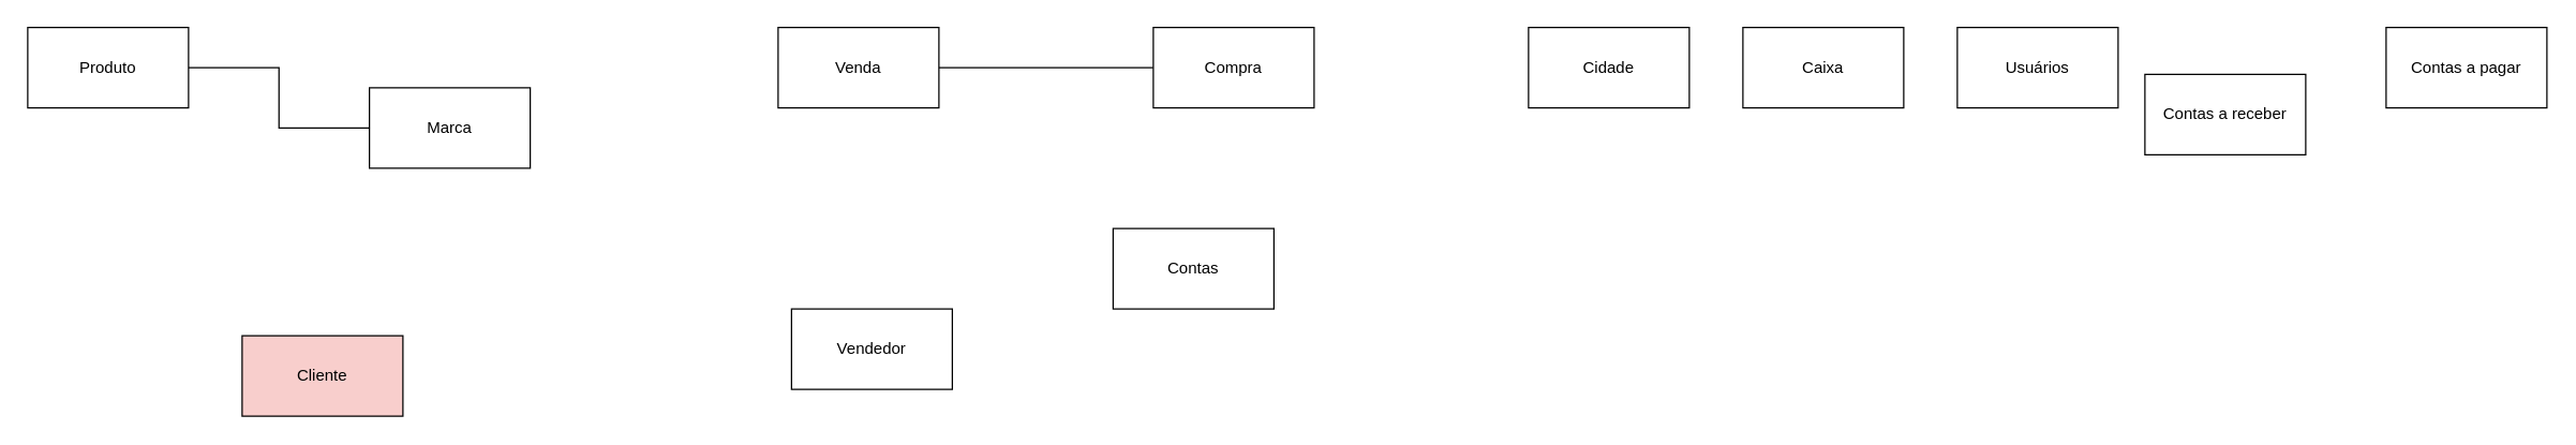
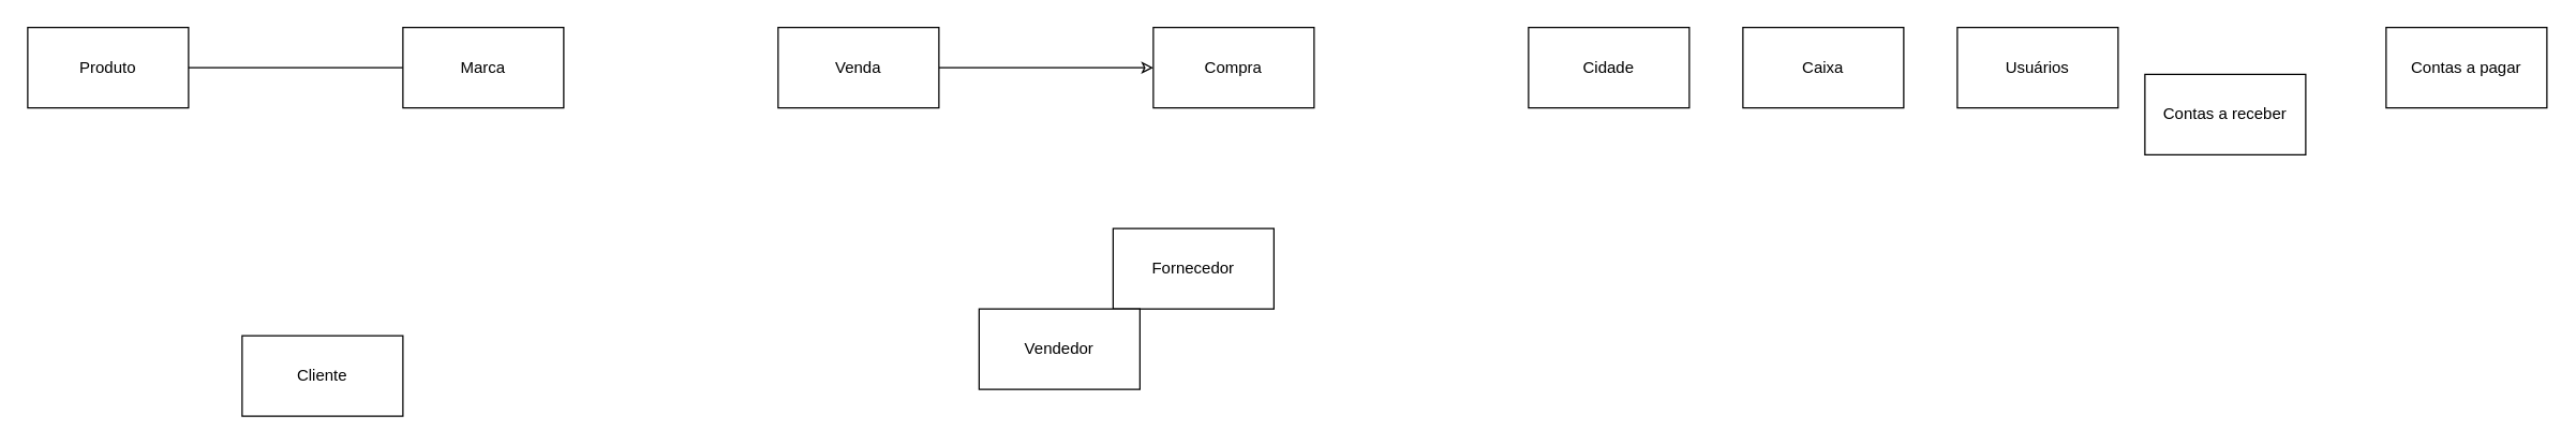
  <mxCell id="0" />
  <mxCell id="1" parent="0" />
  <mxCell id="2" style="edgeStyle=orthogonalEdgeStyle;rounded=0;orthogonalLoop=1;jettySize=auto;html=1;exitX=1;exitY=0.5;exitDx=0;exitDy=0;entryX=0;entryY=0.5;entryDx=0;entryDy=0;endArrow=none;endFill=0;" edge="1" parent="1" source="3" target="4"><mxGeometry relative="1" as="geometry" /></mxCell>
  <mxCell id="3" value="Produto" style="rounded=0;whiteSpace=wrap;html=1;" vertex="1" parent="1"><mxGeometry x="20" y="20" width="120" height="60" as="geometry" /></mxCell>
- <mxCell id="4" value="Marca" style="rounded=0;whiteSpace=wrap;html=1;" vertex="1" parent="1"><mxGeometry x="275" y="65" width="120" height="60" as="geometry" /></mxCell>
- <mxCell id="5" value="Cliente" style="rounded=0;whiteSpace=wrap;html=1;fillColor=#f8cecc;" vertex="1" parent="1"><mxGeometry x="180" y="250" width="120" height="60" as="geometry" /></mxCell>
- <mxCell id="6" value="Contas" style="rounded=0;whiteSpace=wrap;html=1;" vertex="1" parent="1"><mxGeometry x="830" y="170" width="120" height="60" as="geometry" /></mxCell>
+ <mxCell id="4" value="Marca" style="rounded=0;whiteSpace=wrap;html=1;" vertex="1" parent="1"><mxGeometry x="300" y="20" width="120" height="60" as="geometry" /></mxCell>
+ <mxCell id="5" value="Cliente" style="rounded=0;whiteSpace=wrap;html=1;" vertex="1" parent="1"><mxGeometry x="180" y="250" width="120" height="60" as="geometry" /></mxCell>
+ <mxCell id="6" value="Fornecedor" style="rounded=0;whiteSpace=wrap;html=1;" vertex="1" parent="1"><mxGeometry x="830" y="170" width="120" height="60" as="geometry" /></mxCell>
  <mxCell id="7" value="Cidade" style="rounded=0;whiteSpace=wrap;html=1;" vertex="1" parent="1"><mxGeometry x="1140" y="20" width="120" height="60" as="geometry" /></mxCell>
- <mxCell id="8" value="Vendedor" style="rounded=0;whiteSpace=wrap;html=1;" vertex="1" parent="1"><mxGeometry x="590" y="230" width="120" height="60" as="geometry" /></mxCell>
- <mxCell id="9" style="edgeStyle=orthogonalEdgeStyle;rounded=0;orthogonalLoop=1;jettySize=auto;html=1;exitX=1;exitY=0.5;exitDx=0;exitDy=0;endArrow=none;endFill=0;entryX=0;entryY=0.5;entryDx=0;entryDy=0;" edge="1" parent="1" source="10" target="11"><mxGeometry relative="1" as="geometry"><mxPoint x="660" y="50.176" as="targetPoint" /></mxGeometry></mxCell>
+ <mxCell id="8" value="Vendedor" style="rounded=0;whiteSpace=wrap;html=1;" vertex="1" parent="1"><mxGeometry x="730" y="230" width="120" height="60" as="geometry" /></mxCell>
+ <mxCell id="9" style="edgeStyle=orthogonalEdgeStyle;rounded=0;orthogonalLoop=1;jettySize=auto;html=1;exitX=1;exitY=0.5;exitDx=0;exitDy=0;endArrow=classic;endFill=0;entryX=0;entryY=0.5;entryDx=0;entryDy=0;" edge="1" parent="1" source="10" target="11"><mxGeometry relative="1" as="geometry"><mxPoint x="660" y="50.176" as="targetPoint" /></mxGeometry></mxCell>
  <mxCell id="10" value="Venda" style="rounded=0;whiteSpace=wrap;html=1;" vertex="1" parent="1"><mxGeometry x="580" y="20" width="120" height="60" as="geometry" /></mxCell>
  <mxCell id="11" value="Compra" style="rounded=0;whiteSpace=wrap;html=1;" vertex="1" parent="1"><mxGeometry x="860" y="20" width="120" height="60" as="geometry" /></mxCell>
  <mxCell id="12" value="Caixa" style="rounded=0;whiteSpace=wrap;html=1;" vertex="1" parent="1"><mxGeometry x="1300" y="20" width="120" height="60" as="geometry" /></mxCell>
  <mxCell id="13" value="Usuários" style="rounded=0;whiteSpace=wrap;html=1;" vertex="1" parent="1"><mxGeometry x="1460" y="20" width="120" height="60" as="geometry" /></mxCell>
  <mxCell id="14" value="Contas a receber" style="rounded=0;whiteSpace=wrap;html=1;" vertex="1" parent="1"><mxGeometry x="1600" y="55" width="120" height="60" as="geometry" /></mxCell>
  <mxCell id="15" value="Contas a pagar" style="rounded=0;whiteSpace=wrap;html=1;" vertex="1" parent="1"><mxGeometry x="1780" y="20" width="120" height="60" as="geometry" /></mxCell>
